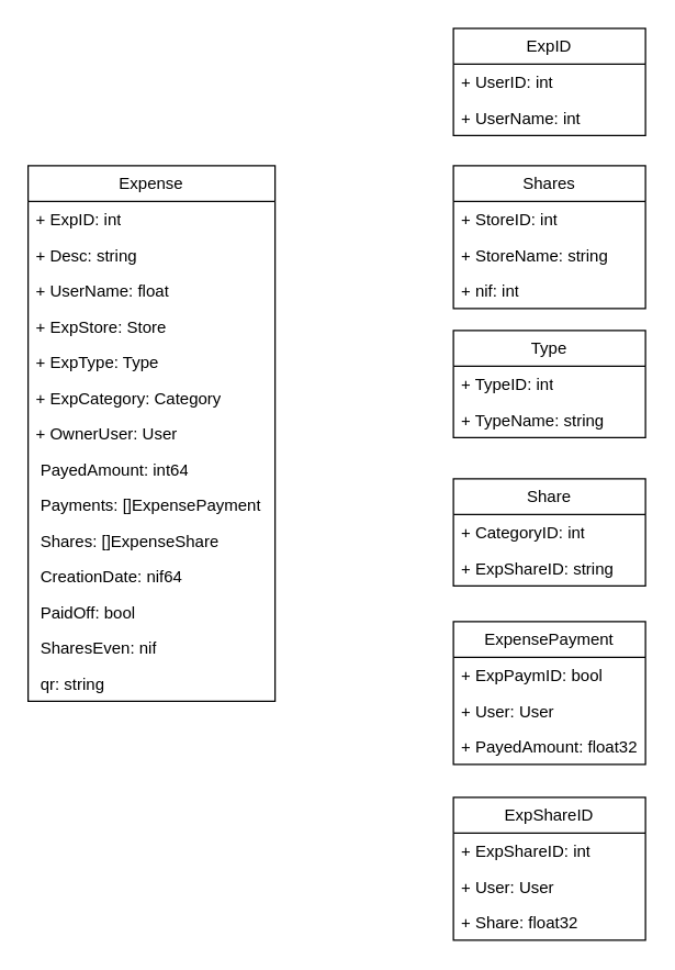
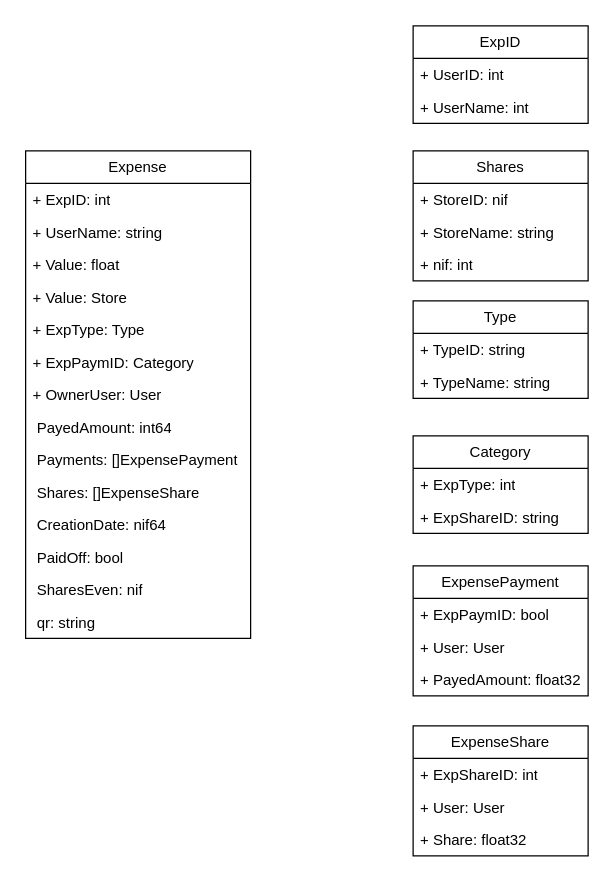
  <mxCell id="0" />
  <mxCell id="1" parent="0" />
  <mxCell id="2" value="Expense" style="swimlane;fontStyle=0;childLayout=stackLayout;horizontal=1;startSize=26;fillColor=none;horizontalStack=0;resizeParent=1;resizeParentMax=0;resizeLast=0;collapsible=1;marginBottom=0;whiteSpace=wrap;html=1;" parent="1" vertex="1"><mxGeometry x="20" y="120" width="180" height="390" as="geometry" /></mxCell>
  <mxCell id="3" value="+ ExpID: int" style="text;strokeColor=none;fillColor=none;align=left;verticalAlign=top;spacingLeft=4;spacingRight=4;overflow=hidden;rotatable=0;points=[[0,0.5],[1,0.5]];portConstraint=eastwest;whiteSpace=wrap;html=1;" parent="2" vertex="1"><mxGeometry y="26" width="180" height="26" as="geometry" /></mxCell>
- <mxCell id="4" value="+ Desc: string" style="text;strokeColor=none;fillColor=none;align=left;verticalAlign=top;spacingLeft=4;spacingRight=4;overflow=hidden;rotatable=0;points=[[0,0.5],[1,0.5]];portConstraint=eastwest;whiteSpace=wrap;html=1;" parent="2" vertex="1"><mxGeometry y="52" width="180" height="26" as="geometry" /></mxCell>
- <mxCell id="5" value="+ UserName: float" style="text;strokeColor=none;fillColor=none;align=left;verticalAlign=top;spacingLeft=4;spacingRight=4;overflow=hidden;rotatable=0;points=[[0,0.5],[1,0.5]];portConstraint=eastwest;whiteSpace=wrap;html=1;" parent="2" vertex="1"><mxGeometry y="78" width="180" height="26" as="geometry" /></mxCell>
- <mxCell id="6" value="+ ExpStore: Store" style="text;strokeColor=none;fillColor=none;align=left;verticalAlign=top;spacingLeft=4;spacingRight=4;overflow=hidden;rotatable=0;points=[[0,0.5],[1,0.5]];portConstraint=eastwest;whiteSpace=wrap;html=1;" parent="2" vertex="1"><mxGeometry y="104" width="180" height="26" as="geometry" /></mxCell>
+ <mxCell id="4" value="+ UserName: string" style="text;strokeColor=none;fillColor=none;align=left;verticalAlign=top;spacingLeft=4;spacingRight=4;overflow=hidden;rotatable=0;points=[[0,0.5],[1,0.5]];portConstraint=eastwest;whiteSpace=wrap;html=1;" parent="2" vertex="1"><mxGeometry y="52" width="180" height="26" as="geometry" /></mxCell>
+ <mxCell id="5" value="+ Value: float" style="text;strokeColor=none;fillColor=none;align=left;verticalAlign=top;spacingLeft=4;spacingRight=4;overflow=hidden;rotatable=0;points=[[0,0.5],[1,0.5]];portConstraint=eastwest;whiteSpace=wrap;html=1;" parent="2" vertex="1"><mxGeometry y="78" width="180" height="26" as="geometry" /></mxCell>
+ <mxCell id="6" value="+ Value: Store" style="text;strokeColor=none;fillColor=none;align=left;verticalAlign=top;spacingLeft=4;spacingRight=4;overflow=hidden;rotatable=0;points=[[0,0.5],[1,0.5]];portConstraint=eastwest;whiteSpace=wrap;html=1;" parent="2" vertex="1"><mxGeometry y="104" width="180" height="26" as="geometry" /></mxCell>
  <mxCell id="7" value="+ ExpType: Type" style="text;strokeColor=none;fillColor=none;align=left;verticalAlign=top;spacingLeft=4;spacingRight=4;overflow=hidden;rotatable=0;points=[[0,0.5],[1,0.5]];portConstraint=eastwest;whiteSpace=wrap;html=1;" parent="2" vertex="1"><mxGeometry y="130" width="180" height="26" as="geometry" /></mxCell>
- <mxCell id="8" value="+ ExpCategory: Category" style="text;strokeColor=none;fillColor=none;align=left;verticalAlign=top;spacingLeft=4;spacingRight=4;overflow=hidden;rotatable=0;points=[[0,0.5],[1,0.5]];portConstraint=eastwest;whiteSpace=wrap;html=1;" parent="2" vertex="1"><mxGeometry y="156" width="180" height="26" as="geometry" /></mxCell>
+ <mxCell id="8" value="+ ExpPaymID: Category" style="text;strokeColor=none;fillColor=none;align=left;verticalAlign=top;spacingLeft=4;spacingRight=4;overflow=hidden;rotatable=0;points=[[0,0.5],[1,0.5]];portConstraint=eastwest;whiteSpace=wrap;html=1;" parent="2" vertex="1"><mxGeometry y="156" width="180" height="26" as="geometry" /></mxCell>
  <mxCell id="9" value="+ OwnerUser: User" style="text;strokeColor=none;fillColor=none;align=left;verticalAlign=top;spacingLeft=4;spacingRight=4;overflow=hidden;rotatable=0;points=[[0,0.5],[1,0.5]];portConstraint=eastwest;whiteSpace=wrap;html=1;" parent="2" vertex="1"><mxGeometry y="182" width="180" height="26" as="geometry" /></mxCell>
  <mxCell id="10" value="&amp;nbsp;PayedAmount: int64" style="text;strokeColor=none;fillColor=none;align=left;verticalAlign=top;spacingLeft=4;spacingRight=4;overflow=hidden;rotatable=0;points=[[0,0.5],[1,0.5]];portConstraint=eastwest;whiteSpace=wrap;html=1;" parent="2" vertex="1"><mxGeometry y="208" width="180" height="26" as="geometry" /></mxCell>
  <mxCell id="11" value="&amp;nbsp;Payments: []ExpensePayment" style="text;strokeColor=none;fillColor=none;align=left;verticalAlign=top;spacingLeft=4;spacingRight=4;overflow=hidden;rotatable=0;points=[[0,0.5],[1,0.5]];portConstraint=eastwest;whiteSpace=wrap;html=1;" parent="2" vertex="1"><mxGeometry y="234" width="180" height="26" as="geometry" /></mxCell>
  <mxCell id="12" value="&amp;nbsp;Shares: []ExpenseShare" style="text;strokeColor=none;fillColor=none;align=left;verticalAlign=top;spacingLeft=4;spacingRight=4;overflow=hidden;rotatable=0;points=[[0,0.5],[1,0.5]];portConstraint=eastwest;whiteSpace=wrap;html=1;" parent="2" vertex="1"><mxGeometry y="260" width="180" height="26" as="geometry" /></mxCell>
  <mxCell id="13" value="&amp;nbsp;CreationDate: nif64" style="text;strokeColor=none;fillColor=none;align=left;verticalAlign=top;spacingLeft=4;spacingRight=4;overflow=hidden;rotatable=0;points=[[0,0.5],[1,0.5]];portConstraint=eastwest;whiteSpace=wrap;html=1;" vertex="1" parent="2"><mxGeometry y="286" width="180" height="26" as="geometry" /></mxCell>
  <mxCell id="14" value="&amp;nbsp;PaidOff: bool" style="text;strokeColor=none;fillColor=none;align=left;verticalAlign=top;spacingLeft=4;spacingRight=4;overflow=hidden;rotatable=0;points=[[0,0.5],[1,0.5]];portConstraint=eastwest;whiteSpace=wrap;html=1;" vertex="1" parent="2"><mxGeometry y="312" width="180" height="26" as="geometry" /></mxCell>
  <mxCell id="15" value="&amp;nbsp;SharesEven: nif" style="text;strokeColor=none;fillColor=none;align=left;verticalAlign=top;spacingLeft=4;spacingRight=4;overflow=hidden;rotatable=0;points=[[0,0.5],[1,0.5]];portConstraint=eastwest;whiteSpace=wrap;html=1;" vertex="1" parent="2"><mxGeometry y="338" width="180" height="26" as="geometry" /></mxCell>
  <mxCell id="16" value="&amp;nbsp;qr: string" style="text;strokeColor=none;fillColor=none;align=left;verticalAlign=top;spacingLeft=4;spacingRight=4;overflow=hidden;rotatable=0;points=[[0,0.5],[1,0.5]];portConstraint=eastwest;whiteSpace=wrap;html=1;" parent="2" vertex="1"><mxGeometry y="364" width="180" height="26" as="geometry" /></mxCell>
  <mxCell id="17" value="Shares" style="swimlane;fontStyle=0;childLayout=stackLayout;horizontal=1;startSize=26;fillColor=none;horizontalStack=0;resizeParent=1;resizeParentMax=0;resizeLast=0;collapsible=1;marginBottom=0;whiteSpace=wrap;html=1;" parent="1" vertex="1"><mxGeometry x="330" y="120" width="140" height="104" as="geometry" /></mxCell>
- <mxCell id="18" value="+ StoreID: int" style="text;strokeColor=none;fillColor=none;align=left;verticalAlign=top;spacingLeft=4;spacingRight=4;overflow=hidden;rotatable=0;points=[[0,0.5],[1,0.5]];portConstraint=eastwest;whiteSpace=wrap;html=1;" parent="17" vertex="1"><mxGeometry y="26" width="140" height="26" as="geometry" /></mxCell>
+ <mxCell id="18" value="+ StoreID: nif" style="text;strokeColor=none;fillColor=none;align=left;verticalAlign=top;spacingLeft=4;spacingRight=4;overflow=hidden;rotatable=0;points=[[0,0.5],[1,0.5]];portConstraint=eastwest;whiteSpace=wrap;html=1;" parent="17" vertex="1"><mxGeometry y="26" width="140" height="26" as="geometry" /></mxCell>
  <mxCell id="19" value="+ StoreName: string" style="text;strokeColor=none;fillColor=none;align=left;verticalAlign=top;spacingLeft=4;spacingRight=4;overflow=hidden;rotatable=0;points=[[0,0.5],[1,0.5]];portConstraint=eastwest;whiteSpace=wrap;html=1;" parent="17" vertex="1"><mxGeometry y="52" width="140" height="26" as="geometry" /></mxCell>
  <mxCell id="20" value="+ nif: int" style="text;strokeColor=none;fillColor=none;align=left;verticalAlign=top;spacingLeft=4;spacingRight=4;overflow=hidden;rotatable=0;points=[[0,0.5],[1,0.5]];portConstraint=eastwest;whiteSpace=wrap;html=1;" vertex="1" parent="17"><mxGeometry y="78" width="140" height="26" as="geometry" /></mxCell>
  <mxCell id="21" value="Type" style="swimlane;fontStyle=0;childLayout=stackLayout;horizontal=1;startSize=26;fillColor=none;horizontalStack=0;resizeParent=1;resizeParentMax=0;resizeLast=0;collapsible=1;marginBottom=0;whiteSpace=wrap;html=1;" parent="1" vertex="1"><mxGeometry x="330" y="240" width="140" height="78" as="geometry" /></mxCell>
- <mxCell id="22" value="+ TypeID: int" style="text;strokeColor=none;fillColor=none;align=left;verticalAlign=top;spacingLeft=4;spacingRight=4;overflow=hidden;rotatable=0;points=[[0,0.5],[1,0.5]];portConstraint=eastwest;whiteSpace=wrap;html=1;" parent="21" vertex="1"><mxGeometry y="26" width="140" height="26" as="geometry" /></mxCell>
+ <mxCell id="22" value="+ TypeID: string" style="text;strokeColor=none;fillColor=none;align=left;verticalAlign=top;spacingLeft=4;spacingRight=4;overflow=hidden;rotatable=0;points=[[0,0.5],[1,0.5]];portConstraint=eastwest;whiteSpace=wrap;html=1;" parent="21" vertex="1"><mxGeometry y="26" width="140" height="26" as="geometry" /></mxCell>
  <mxCell id="23" value="+ TypeName: string" style="text;strokeColor=none;fillColor=none;align=left;verticalAlign=top;spacingLeft=4;spacingRight=4;overflow=hidden;rotatable=0;points=[[0,0.5],[1,0.5]];portConstraint=eastwest;whiteSpace=wrap;html=1;" parent="21" vertex="1"><mxGeometry y="52" width="140" height="26" as="geometry" /></mxCell>
- <mxCell id="24" value="Share" style="swimlane;fontStyle=0;childLayout=stackLayout;horizontal=1;startSize=26;fillColor=none;horizontalStack=0;resizeParent=1;resizeParentMax=0;resizeLast=0;collapsible=1;marginBottom=0;whiteSpace=wrap;html=1;" parent="1" vertex="1"><mxGeometry x="330" y="348" width="140" height="78" as="geometry" /></mxCell>
- <mxCell id="25" value="+ CategoryID: int" style="text;strokeColor=none;fillColor=none;align=left;verticalAlign=top;spacingLeft=4;spacingRight=4;overflow=hidden;rotatable=0;points=[[0,0.5],[1,0.5]];portConstraint=eastwest;whiteSpace=wrap;html=1;" parent="24" vertex="1"><mxGeometry y="26" width="140" height="26" as="geometry" /></mxCell>
+ <mxCell id="24" value="Category" style="swimlane;fontStyle=0;childLayout=stackLayout;horizontal=1;startSize=26;fillColor=none;horizontalStack=0;resizeParent=1;resizeParentMax=0;resizeLast=0;collapsible=1;marginBottom=0;whiteSpace=wrap;html=1;" parent="1" vertex="1"><mxGeometry x="330" y="348" width="140" height="78" as="geometry" /></mxCell>
+ <mxCell id="25" value="+ ExpType: int" style="text;strokeColor=none;fillColor=none;align=left;verticalAlign=top;spacingLeft=4;spacingRight=4;overflow=hidden;rotatable=0;points=[[0,0.5],[1,0.5]];portConstraint=eastwest;whiteSpace=wrap;html=1;" parent="24" vertex="1"><mxGeometry y="26" width="140" height="26" as="geometry" /></mxCell>
  <mxCell id="26" value="+ ExpShareID: string" style="text;strokeColor=none;fillColor=none;align=left;verticalAlign=top;spacingLeft=4;spacingRight=4;overflow=hidden;rotatable=0;points=[[0,0.5],[1,0.5]];portConstraint=eastwest;whiteSpace=wrap;html=1;" parent="24" vertex="1"><mxGeometry y="52" width="140" height="26" as="geometry" /></mxCell>
  <mxCell id="27" value="ExpensePayment" style="swimlane;fontStyle=0;childLayout=stackLayout;horizontal=1;startSize=26;fillColor=none;horizontalStack=0;resizeParent=1;resizeParentMax=0;resizeLast=0;collapsible=1;marginBottom=0;whiteSpace=wrap;html=1;" parent="1" vertex="1"><mxGeometry x="330" y="452" width="140" height="104" as="geometry" /></mxCell>
  <mxCell id="28" value="+ ExpPaymID: bool" style="text;strokeColor=none;fillColor=none;align=left;verticalAlign=top;spacingLeft=4;spacingRight=4;overflow=hidden;rotatable=0;points=[[0,0.5],[1,0.5]];portConstraint=eastwest;whiteSpace=wrap;html=1;" parent="27" vertex="1"><mxGeometry y="26" width="140" height="26" as="geometry" /></mxCell>
  <mxCell id="29" value="+ User: User" style="text;strokeColor=none;fillColor=none;align=left;verticalAlign=top;spacingLeft=4;spacingRight=4;overflow=hidden;rotatable=0;points=[[0,0.5],[1,0.5]];portConstraint=eastwest;whiteSpace=wrap;html=1;" parent="27" vertex="1"><mxGeometry y="52" width="140" height="26" as="geometry" /></mxCell>
  <mxCell id="30" value="+ PayedAmount: float32" style="text;strokeColor=none;fillColor=none;align=left;verticalAlign=top;spacingLeft=4;spacingRight=4;overflow=hidden;rotatable=0;points=[[0,0.5],[1,0.5]];portConstraint=eastwest;whiteSpace=wrap;html=1;" parent="27" vertex="1"><mxGeometry y="78" width="140" height="26" as="geometry" /></mxCell>
- <mxCell id="31" value="ExpShareID" style="swimlane;fontStyle=0;childLayout=stackLayout;horizontal=1;startSize=26;fillColor=none;horizontalStack=0;resizeParent=1;resizeParentMax=0;resizeLast=0;collapsible=1;marginBottom=0;whiteSpace=wrap;html=1;" parent="1" vertex="1"><mxGeometry x="330" y="580" width="140" height="104" as="geometry" /></mxCell>
+ <mxCell id="31" value="ExpenseShare" style="swimlane;fontStyle=0;childLayout=stackLayout;horizontal=1;startSize=26;fillColor=none;horizontalStack=0;resizeParent=1;resizeParentMax=0;resizeLast=0;collapsible=1;marginBottom=0;whiteSpace=wrap;html=1;" parent="1" vertex="1"><mxGeometry x="330" y="580" width="140" height="104" as="geometry" /></mxCell>
  <mxCell id="32" value="+ ExpShareID: int" style="text;strokeColor=none;fillColor=none;align=left;verticalAlign=top;spacingLeft=4;spacingRight=4;overflow=hidden;rotatable=0;points=[[0,0.5],[1,0.5]];portConstraint=eastwest;whiteSpace=wrap;html=1;" parent="31" vertex="1"><mxGeometry y="26" width="140" height="26" as="geometry" /></mxCell>
  <mxCell id="33" value="+ User: User" style="text;strokeColor=none;fillColor=none;align=left;verticalAlign=top;spacingLeft=4;spacingRight=4;overflow=hidden;rotatable=0;points=[[0,0.5],[1,0.5]];portConstraint=eastwest;whiteSpace=wrap;html=1;" parent="31" vertex="1"><mxGeometry y="52" width="140" height="26" as="geometry" /></mxCell>
  <mxCell id="34" value="+ Share: float32" style="text;strokeColor=none;fillColor=none;align=left;verticalAlign=top;spacingLeft=4;spacingRight=4;overflow=hidden;rotatable=0;points=[[0,0.5],[1,0.5]];portConstraint=eastwest;whiteSpace=wrap;html=1;" parent="31" vertex="1"><mxGeometry y="78" width="140" height="26" as="geometry" /></mxCell>
  <mxCell id="35" value="ExpID" style="swimlane;fontStyle=0;childLayout=stackLayout;horizontal=1;startSize=26;fillColor=none;horizontalStack=0;resizeParent=1;resizeParentMax=0;resizeLast=0;collapsible=1;marginBottom=0;whiteSpace=wrap;html=1;" parent="1" vertex="1"><mxGeometry x="330" y="20" width="140" height="78" as="geometry" /></mxCell>
  <mxCell id="36" value="+ UserID: int" style="text;strokeColor=none;fillColor=none;align=left;verticalAlign=top;spacingLeft=4;spacingRight=4;overflow=hidden;rotatable=0;points=[[0,0.5],[1,0.5]];portConstraint=eastwest;whiteSpace=wrap;html=1;" parent="35" vertex="1"><mxGeometry y="26" width="140" height="26" as="geometry" /></mxCell>
  <mxCell id="37" value="+ UserName: int" style="text;strokeColor=none;fillColor=none;align=left;verticalAlign=top;spacingLeft=4;spacingRight=4;overflow=hidden;rotatable=0;points=[[0,0.5],[1,0.5]];portConstraint=eastwest;whiteSpace=wrap;html=1;" parent="35" vertex="1"><mxGeometry y="52" width="140" height="26" as="geometry" /></mxCell>
